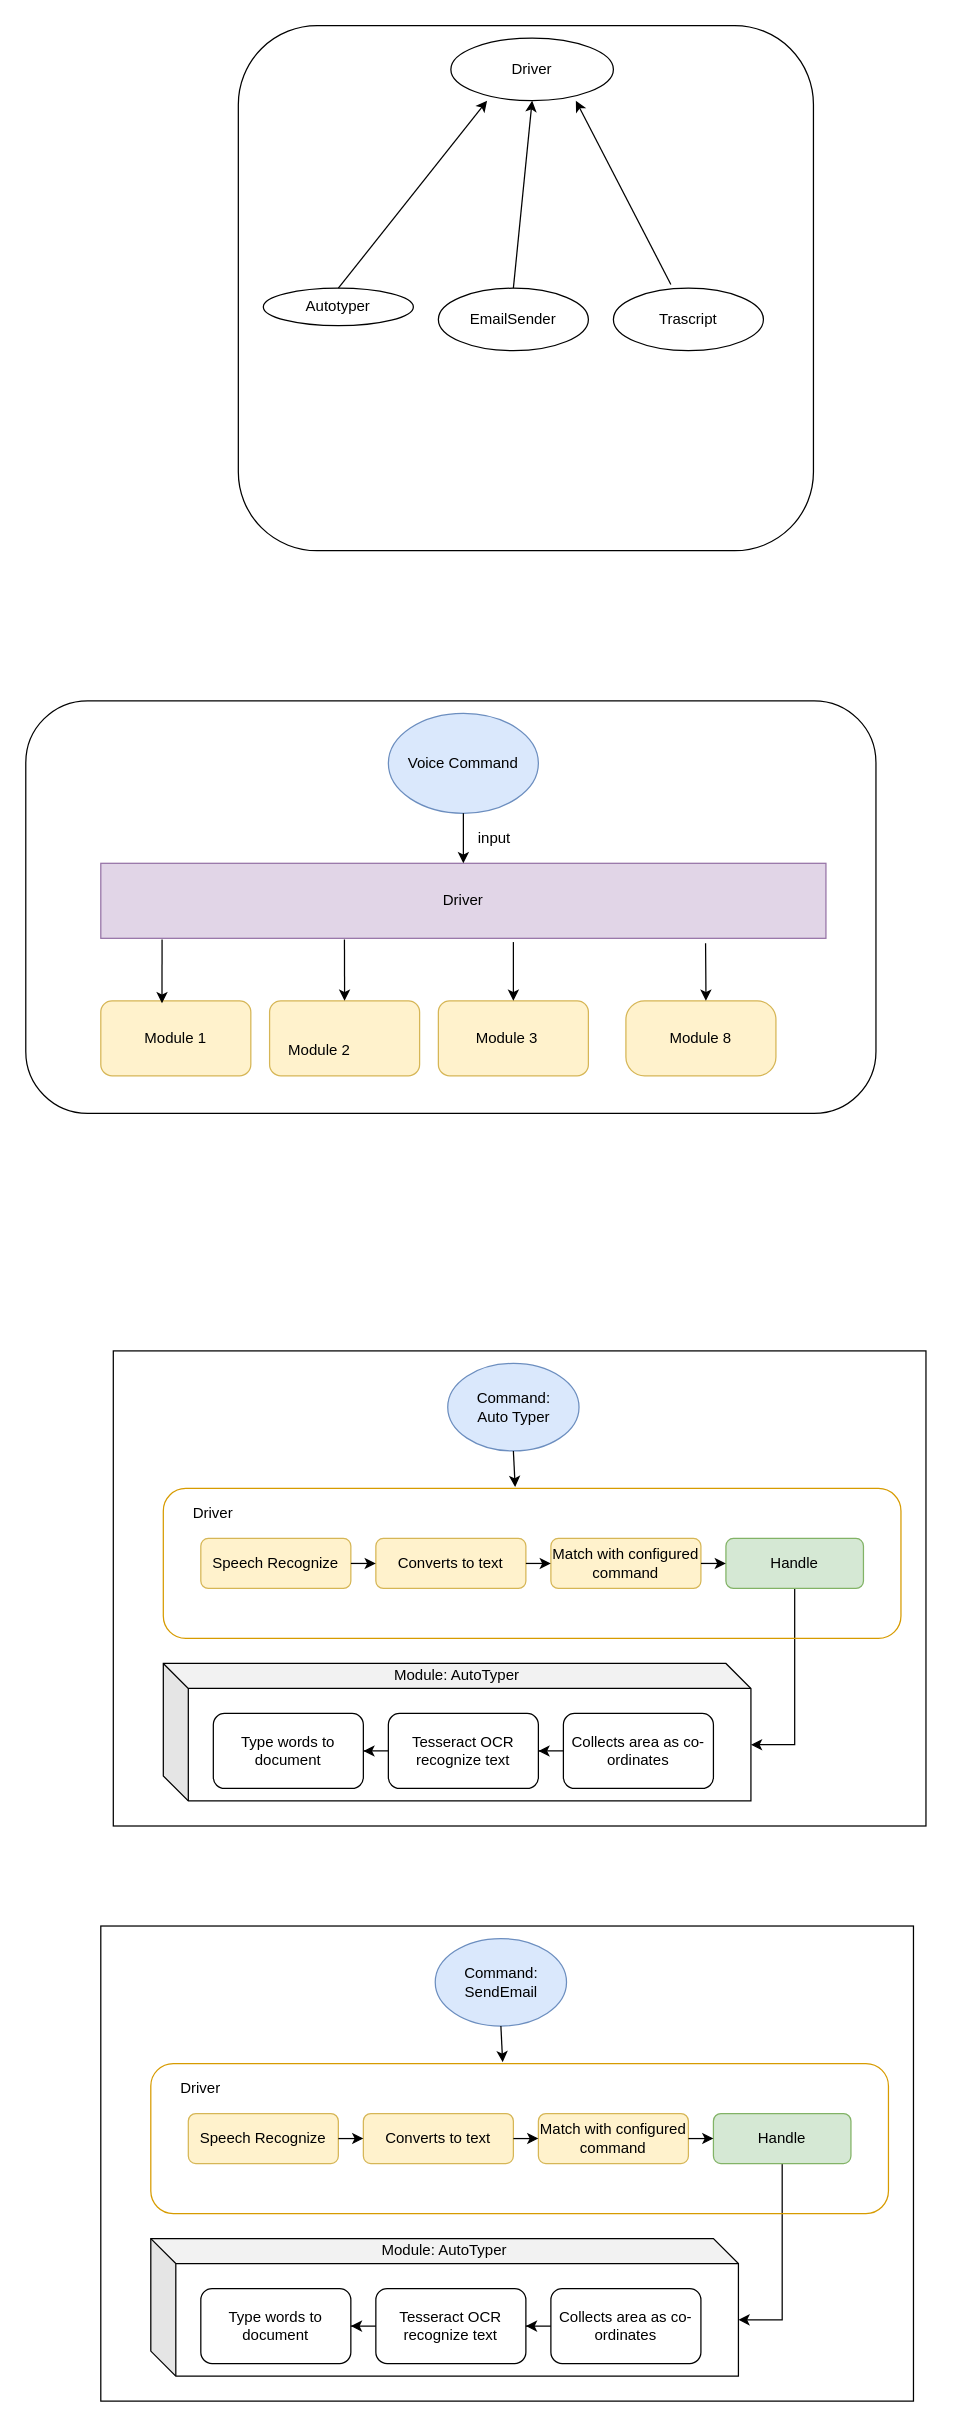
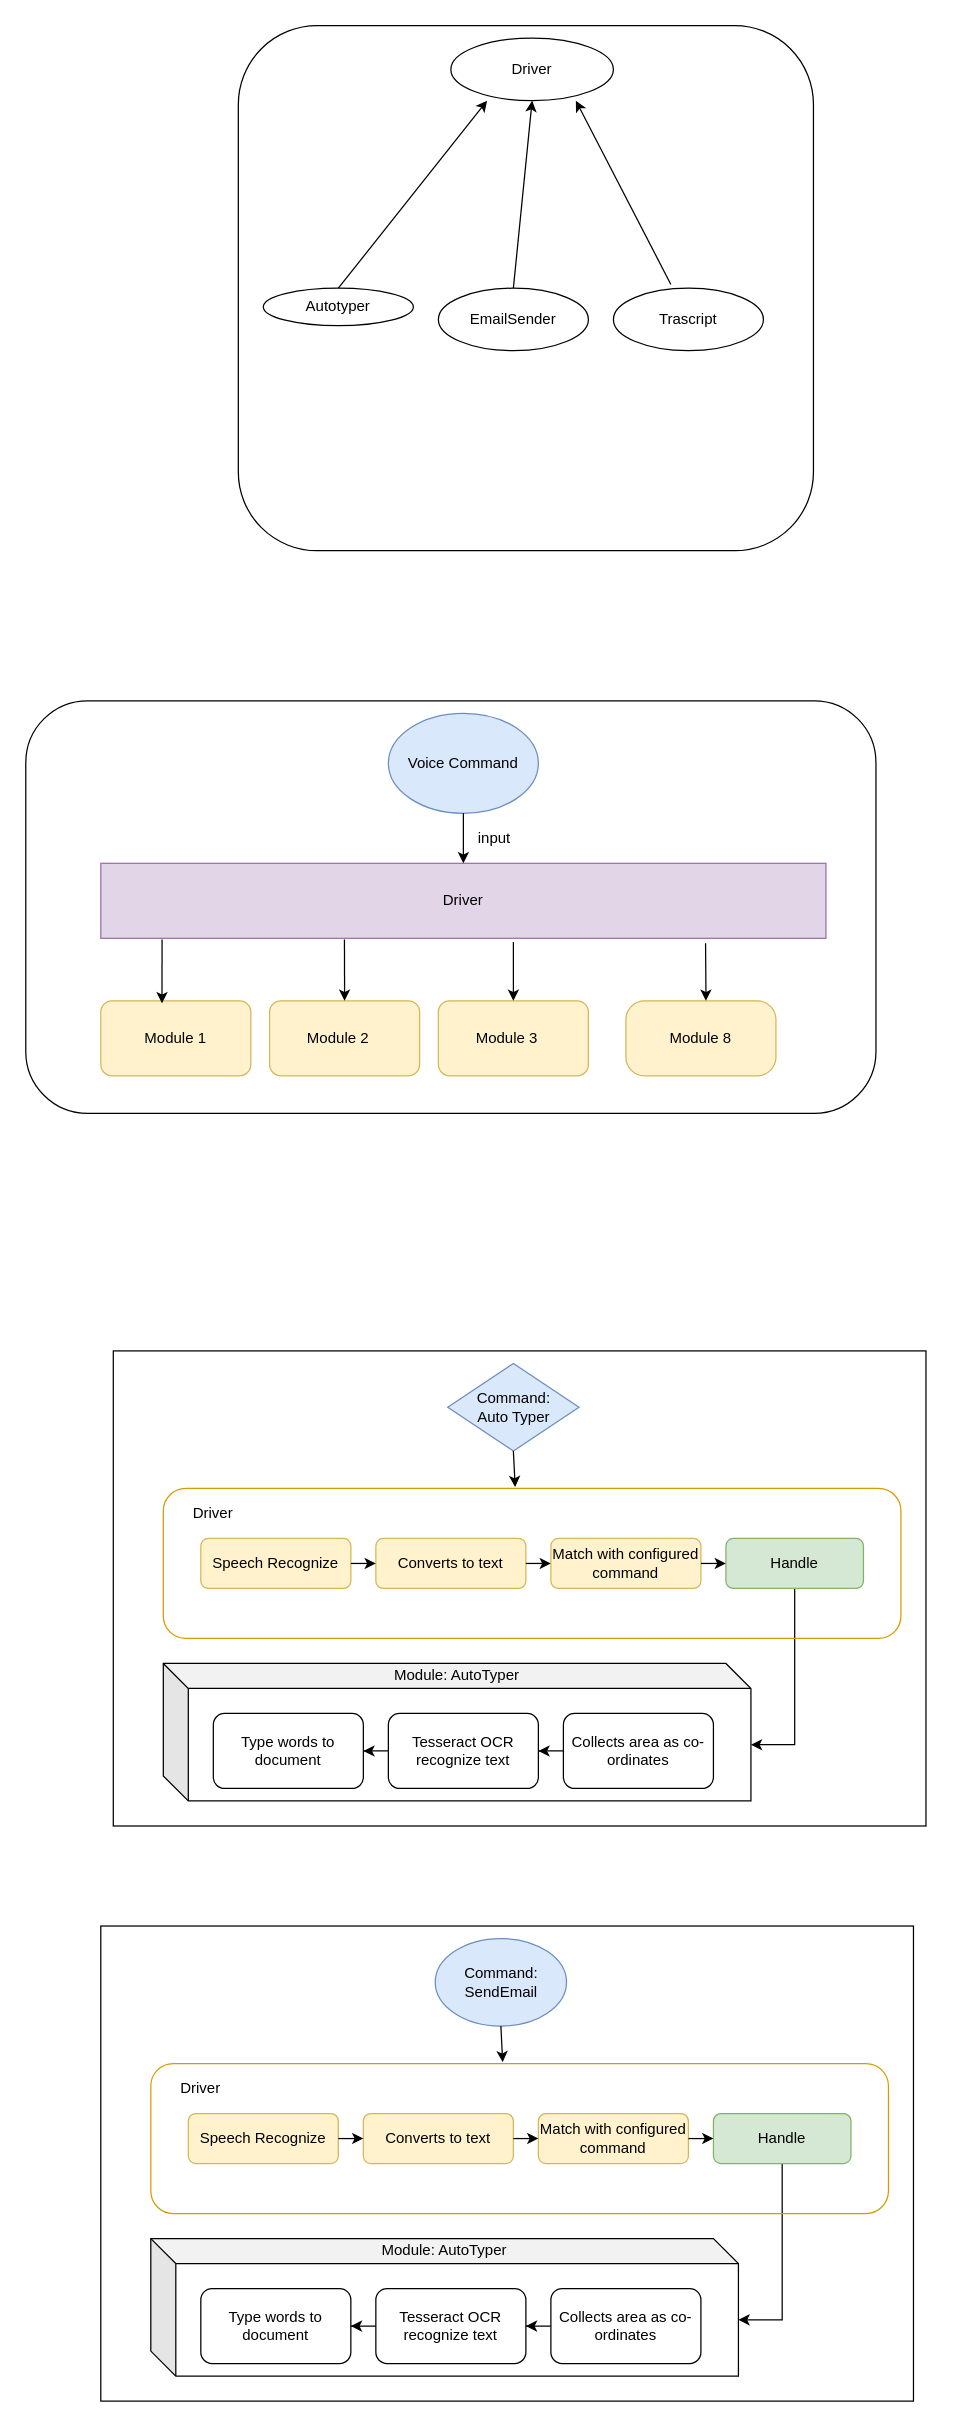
  <mxCell id="0" />
  <mxCell id="1" parent="0" />
  <mxCell id="2" value="" style="rounded=1;whiteSpace=wrap;html=1;" parent="1" vertex="1"><mxGeometry x="190" y="20" width="460" height="420" as="geometry" /></mxCell>
  <mxCell id="3" value="Driver" style="ellipse;whiteSpace=wrap;html=1;" parent="1" vertex="1"><mxGeometry x="360" y="30" width="130" height="50" as="geometry" /></mxCell>
  <mxCell id="4" value="Autotyper" style="ellipse;whiteSpace=wrap;html=1;" parent="1" vertex="1"><mxGeometry x="210" y="230" width="120" height="30" as="geometry" /></mxCell>
  <mxCell id="5" value="EmailSender" style="ellipse;whiteSpace=wrap;html=1;" parent="1" vertex="1"><mxGeometry x="350" y="230" width="120" height="50" as="geometry" /></mxCell>
  <mxCell id="6" value="Trascript" style="ellipse;whiteSpace=wrap;html=1;" parent="1" vertex="1"><mxGeometry x="490" y="230" width="120" height="50" as="geometry" /></mxCell>
  <mxCell id="7" value="" style="endArrow=classic;html=1;exitX=0.5;exitY=0;exitDx=0;exitDy=0;entryX=0.223;entryY=1;entryDx=0;entryDy=0;entryPerimeter=0;" parent="1" source="4" target="3" edge="1"><mxGeometry width="50" height="50" relative="1" as="geometry"><mxPoint x="370" y="230" as="sourcePoint" /><mxPoint x="420" y="180" as="targetPoint" /></mxGeometry></mxCell>
  <mxCell id="8" value="" style="endArrow=classic;html=1;exitX=0.5;exitY=0;exitDx=0;exitDy=0;entryX=0.5;entryY=1;entryDx=0;entryDy=0;" parent="1" source="5" target="3" edge="1"><mxGeometry width="50" height="50" relative="1" as="geometry"><mxPoint x="370" y="230" as="sourcePoint" /><mxPoint x="420" y="180" as="targetPoint" /></mxGeometry></mxCell>
  <mxCell id="9" value="" style="endArrow=classic;html=1;exitX=0.383;exitY=-0.06;exitDx=0;exitDy=0;exitPerimeter=0;entryX=0.769;entryY=1;entryDx=0;entryDy=0;entryPerimeter=0;" parent="1" source="6" target="3" edge="1"><mxGeometry width="50" height="50" relative="1" as="geometry"><mxPoint x="370" y="230" as="sourcePoint" /><mxPoint x="420" y="180" as="targetPoint" /></mxGeometry></mxCell>
  <mxCell id="10" value="" style="rounded=1;whiteSpace=wrap;html=1;" parent="1" vertex="1"><mxGeometry x="20" y="560" width="680" height="330" as="geometry" /></mxCell>
  <mxCell id="11" value="Driver" style="rounded=0;whiteSpace=wrap;html=1;fillColor=#e1d5e7;strokeColor=#9673a6;" parent="1" vertex="1"><mxGeometry x="80" y="690" width="580" height="60" as="geometry" /></mxCell>
  <mxCell id="12" value="" style="rounded=1;whiteSpace=wrap;html=1;fillColor=#fff2cc;strokeColor=#d6b656;" parent="1" vertex="1"><mxGeometry x="80" y="800" width="120" height="60" as="geometry" /></mxCell>
  <mxCell id="13" value="Voice Command" style="ellipse;whiteSpace=wrap;html=1;fillColor=#dae8fc;strokeColor=#6c8ebf;" parent="1" vertex="1"><mxGeometry x="310" y="570" width="120" height="80" as="geometry" /></mxCell>
  <mxCell id="14" value="" style="endArrow=classic;html=1;exitX=0.5;exitY=1;exitDx=0;exitDy=0;entryX=0.5;entryY=0;entryDx=0;entryDy=0;" parent="1" source="13" target="11" edge="1"><mxGeometry width="50" height="50" relative="1" as="geometry"><mxPoint x="370" y="770" as="sourcePoint" /><mxPoint x="420" y="720" as="targetPoint" /></mxGeometry></mxCell>
  <mxCell id="15" value="" style="endArrow=classic;html=1;entryX=0.408;entryY=0.033;entryDx=0;entryDy=0;entryPerimeter=0;" parent="1" target="12" edge="1"><mxGeometry width="50" height="50" relative="1" as="geometry"><mxPoint x="129" y="751" as="sourcePoint" /><mxPoint x="380" y="720" as="targetPoint" /></mxGeometry></mxCell>
  <mxCell id="16" value="input" style="text;html=1;strokeColor=none;fillColor=none;align=center;verticalAlign=middle;whiteSpace=wrap;rounded=0;" parent="1" vertex="1"><mxGeometry x="375" y="660" width="40" height="20" as="geometry" /></mxCell>
  <mxCell id="17" value="Module 1" style="text;html=1;strokeColor=none;fillColor=none;align=center;verticalAlign=middle;whiteSpace=wrap;rounded=0;" parent="1" vertex="1"><mxGeometry x="110" y="820" width="60" height="20" as="geometry" /></mxCell>
  <mxCell id="18" value="" style="rounded=1;whiteSpace=wrap;html=1;fillColor=#fff2cc;strokeColor=#d6b656;" parent="1" vertex="1"><mxGeometry x="215" y="800" width="120" height="60" as="geometry" /></mxCell>
  <mxCell id="19" value="" style="rounded=1;whiteSpace=wrap;html=1;fillColor=#fff2cc;strokeColor=#d6b656;" parent="1" vertex="1"><mxGeometry x="350" y="800" width="120" height="60" as="geometry" /></mxCell>
  <mxCell id="20" value="" style="rounded=1;whiteSpace=wrap;html=1;arcSize=25;fillColor=#fff2cc;strokeColor=#d6b656;" parent="1" vertex="1"><mxGeometry x="500" y="800" width="120" height="60" as="geometry" /></mxCell>
  <mxCell id="21" value="" style="endArrow=classic;html=1;exitX=0.336;exitY=1.017;exitDx=0;exitDy=0;exitPerimeter=0;entryX=0.5;entryY=0;entryDx=0;entryDy=0;" parent="1" source="11" target="18" edge="1"><mxGeometry width="50" height="50" relative="1" as="geometry"><mxPoint x="139.77" y="761.02" as="sourcePoint" /><mxPoint x="138.96" y="811.98" as="targetPoint" /></mxGeometry></mxCell>
- <mxCell id="22" value="Module 2" style="text;html=1;strokeColor=none;fillColor=none;align=center;verticalAlign=middle;whiteSpace=wrap;rounded=0;" parent="1" vertex="1"><mxGeometry x="225" y="830" width="60" height="20" as="geometry" /></mxCell>
+ <mxCell id="22" value="Module 2" style="text;html=1;strokeColor=none;fillColor=none;align=center;verticalAlign=middle;whiteSpace=wrap;rounded=0;" parent="1" vertex="1"><mxGeometry x="240" y="820" width="60" height="20" as="geometry" /></mxCell>
  <mxCell id="23" value="Module 3" style="text;html=1;strokeColor=none;fillColor=none;align=center;verticalAlign=middle;whiteSpace=wrap;rounded=0;" parent="1" vertex="1"><mxGeometry x="375" y="820" width="60" height="20" as="geometry" /></mxCell>
  <mxCell id="24" value="" style="endArrow=classic;html=1;entryX=0.5;entryY=0;entryDx=0;entryDy=0;" parent="1" target="19" edge="1"><mxGeometry width="50" height="50" relative="1" as="geometry"><mxPoint x="410" y="753" as="sourcePoint" /><mxPoint x="285" y="810" as="targetPoint" /></mxGeometry></mxCell>
  <mxCell id="25" value="" style="endArrow=classic;html=1;exitX=0.834;exitY=1.067;exitDx=0;exitDy=0;exitPerimeter=0;" parent="1" source="11" edge="1"><mxGeometry width="50" height="50" relative="1" as="geometry"><mxPoint x="420" y="763" as="sourcePoint" /><mxPoint x="564" y="800" as="targetPoint" /><Array as="points"><mxPoint x="564" y="790" /></Array></mxGeometry></mxCell>
  <mxCell id="26" value="Module 8" style="text;html=1;strokeColor=none;fillColor=none;align=center;verticalAlign=middle;whiteSpace=wrap;rounded=0;" parent="1" vertex="1"><mxGeometry x="530" y="820" width="60" height="20" as="geometry" /></mxCell>
  <mxCell id="27" value="" style="rounded=0;whiteSpace=wrap;html=1;" parent="1" vertex="1"><mxGeometry x="90" y="1080" width="650" height="380" as="geometry" /></mxCell>
- <mxCell id="28" value="Command:&lt;br&gt;Auto Typer" style="ellipse;whiteSpace=wrap;html=1;fillColor=#dae8fc;strokeColor=#6c8ebf;" parent="1" vertex="1"><mxGeometry x="357.5" y="1090" width="105" height="70" as="geometry" /></mxCell>
+ <mxCell id="28" value="Command:&lt;br&gt;Auto Typer" style="rhombus;whiteSpace=wrap;html=1;fillColor=#dae8fc;strokeColor=#6c8ebf;" parent="1" vertex="1"><mxGeometry x="357.5" y="1090" width="105" height="70" as="geometry" /></mxCell>
  <mxCell id="29" value="Speech Recognize" style="rounded=1;whiteSpace=wrap;html=1;fillColor=#fff2cc;strokeColor=#d6b656;" parent="1" vertex="1"><mxGeometry x="160" y="1230" width="120" height="40" as="geometry" /></mxCell>
  <mxCell id="30" value="Converts to text" style="rounded=1;whiteSpace=wrap;html=1;fillColor=#fff2cc;strokeColor=#d6b656;" parent="1" vertex="1"><mxGeometry x="300" y="1230" width="120" height="40" as="geometry" /></mxCell>
  <mxCell id="31" value="" style="endArrow=classic;html=1;entryX=0;entryY=0.5;entryDx=0;entryDy=0;" parent="1" target="30" edge="1"><mxGeometry width="50" height="50" relative="1" as="geometry"><mxPoint x="280" y="1250" as="sourcePoint" /><mxPoint x="340" y="1270" as="targetPoint" /></mxGeometry></mxCell>
  <mxCell id="32" value="Driver" style="text;html=1;strokeColor=none;fillColor=none;align=center;verticalAlign=middle;whiteSpace=wrap;rounded=0;" parent="1" vertex="1"><mxGeometry x="150" y="1200" width="40" height="20" as="geometry" /></mxCell>
  <mxCell id="33" value="Match with configured&lt;br&gt;command" style="rounded=1;whiteSpace=wrap;html=1;fillColor=#fff2cc;strokeColor=#d6b656;" parent="1" vertex="1"><mxGeometry x="440" y="1230" width="120" height="40" as="geometry" /></mxCell>
  <mxCell id="34" value="" style="endArrow=classic;html=1;exitX=1;exitY=0.5;exitDx=0;exitDy=0;entryX=0;entryY=0.5;entryDx=0;entryDy=0;" parent="1" source="30" target="33" edge="1"><mxGeometry width="50" height="50" relative="1" as="geometry"><mxPoint x="350" y="1180" as="sourcePoint" /><mxPoint x="400" y="1130" as="targetPoint" /></mxGeometry></mxCell>
  <mxCell id="35" value="" style="edgeStyle=orthogonalEdgeStyle;rounded=0;orthogonalLoop=1;jettySize=auto;html=1;entryX=0;entryY=0;entryDx=470;entryDy=65;entryPerimeter=0;" parent="1" source="36" target="39" edge="1"><mxGeometry relative="1" as="geometry" /></mxCell>
  <mxCell id="36" value="Handle" style="rounded=1;whiteSpace=wrap;html=1;fillColor=#d5e8d4;strokeColor=#82b366;" parent="1" vertex="1"><mxGeometry x="580" y="1230" width="110" height="40" as="geometry" /></mxCell>
  <mxCell id="37" value="" style="endArrow=classic;html=1;exitX=1;exitY=0.5;exitDx=0;exitDy=0;entryX=0;entryY=0.5;entryDx=0;entryDy=0;" parent="1" source="33" target="36" edge="1"><mxGeometry width="50" height="50" relative="1" as="geometry"><mxPoint x="370" y="1290" as="sourcePoint" /><mxPoint x="420" y="1240" as="targetPoint" /></mxGeometry></mxCell>
  <mxCell id="38" value="" style="rounded=1;whiteSpace=wrap;html=1;strokeColor=#d79b00;fillColor=none;" parent="1" vertex="1"><mxGeometry x="130" y="1190" width="590" height="120" as="geometry" /></mxCell>
  <mxCell id="39" value="" style="shape=cube;whiteSpace=wrap;html=1;boundedLbl=1;backgroundOutline=1;darkOpacity=0.05;darkOpacity2=0.1;fillColor=none;" parent="1" vertex="1"><mxGeometry x="130" y="1330" width="470" height="110" as="geometry" /></mxCell>
  <mxCell id="40" value="" style="edgeStyle=orthogonalEdgeStyle;rounded=0;orthogonalLoop=1;jettySize=auto;html=1;" parent="1" source="41" target="43" edge="1"><mxGeometry relative="1" as="geometry" /></mxCell>
  <mxCell id="41" value="Collects area as co-ordinates" style="rounded=1;whiteSpace=wrap;html=1;fillColor=none;" parent="1" vertex="1"><mxGeometry x="450" y="1370" width="120" height="60" as="geometry" /></mxCell>
  <mxCell id="42" value="" style="edgeStyle=orthogonalEdgeStyle;rounded=0;orthogonalLoop=1;jettySize=auto;html=1;" parent="1" source="43" target="44" edge="1"><mxGeometry relative="1" as="geometry" /></mxCell>
  <mxCell id="43" value="Tesseract OCR&lt;br&gt;recognize text" style="rounded=1;whiteSpace=wrap;html=1;fillColor=none;" parent="1" vertex="1"><mxGeometry x="310" y="1370" width="120" height="60" as="geometry" /></mxCell>
  <mxCell id="44" value="Type words to document" style="rounded=1;whiteSpace=wrap;html=1;fillColor=none;" parent="1" vertex="1"><mxGeometry x="170" y="1370" width="120" height="60" as="geometry" /></mxCell>
  <mxCell id="45" value="Module: AutoTyper" style="text;html=1;strokeColor=none;fillColor=none;align=center;verticalAlign=middle;whiteSpace=wrap;rounded=0;" parent="1" vertex="1"><mxGeometry x="290" y="1330" width="150" height="20" as="geometry" /></mxCell>
  <mxCell id="46" value="" style="endArrow=classic;html=1;exitX=0.5;exitY=1;exitDx=0;exitDy=0;entryX=0.477;entryY=-0.009;entryDx=0;entryDy=0;entryPerimeter=0;" parent="1" source="28" target="38" edge="1"><mxGeometry width="50" height="50" relative="1" as="geometry"><mxPoint x="400" y="1260" as="sourcePoint" /><mxPoint x="408" y="1180" as="targetPoint" /></mxGeometry></mxCell>
  <mxCell id="47" value="" style="rounded=0;whiteSpace=wrap;html=1;" vertex="1" parent="1"><mxGeometry x="80" y="1540" width="650" height="380" as="geometry" /></mxCell>
  <mxCell id="48" value="Command:&lt;br&gt;SendEmail" style="ellipse;whiteSpace=wrap;html=1;fillColor=#dae8fc;strokeColor=#6c8ebf;" vertex="1" parent="1"><mxGeometry x="347.5" y="1550" width="105" height="70" as="geometry" /></mxCell>
  <mxCell id="49" value="Speech Recognize" style="rounded=1;whiteSpace=wrap;html=1;fillColor=#fff2cc;strokeColor=#d6b656;" vertex="1" parent="1"><mxGeometry x="150" y="1690" width="120" height="40" as="geometry" /></mxCell>
  <mxCell id="50" value="Converts to text" style="rounded=1;whiteSpace=wrap;html=1;fillColor=#fff2cc;strokeColor=#d6b656;" vertex="1" parent="1"><mxGeometry x="290" y="1690" width="120" height="40" as="geometry" /></mxCell>
  <mxCell id="51" value="" style="endArrow=classic;html=1;entryX=0;entryY=0.5;entryDx=0;entryDy=0;" edge="1" parent="1" target="50"><mxGeometry width="50" height="50" relative="1" as="geometry"><mxPoint x="270" y="1710" as="sourcePoint" /><mxPoint x="330" y="1730" as="targetPoint" /></mxGeometry></mxCell>
  <mxCell id="52" value="Driver" style="text;html=1;strokeColor=none;fillColor=none;align=center;verticalAlign=middle;whiteSpace=wrap;rounded=0;" vertex="1" parent="1"><mxGeometry x="140" y="1660" width="40" height="20" as="geometry" /></mxCell>
  <mxCell id="53" value="Match with configured&lt;br&gt;command" style="rounded=1;whiteSpace=wrap;html=1;fillColor=#fff2cc;strokeColor=#d6b656;" vertex="1" parent="1"><mxGeometry x="430" y="1690" width="120" height="40" as="geometry" /></mxCell>
  <mxCell id="54" value="" style="endArrow=classic;html=1;exitX=1;exitY=0.5;exitDx=0;exitDy=0;entryX=0;entryY=0.5;entryDx=0;entryDy=0;" edge="1" parent="1" source="50" target="53"><mxGeometry width="50" height="50" relative="1" as="geometry"><mxPoint x="340" y="1640" as="sourcePoint" /><mxPoint x="390" y="1590" as="targetPoint" /></mxGeometry></mxCell>
  <mxCell id="55" value="" style="edgeStyle=orthogonalEdgeStyle;rounded=0;orthogonalLoop=1;jettySize=auto;html=1;entryX=0;entryY=0;entryDx=470;entryDy=65;entryPerimeter=0;" edge="1" parent="1" source="56" target="59"><mxGeometry relative="1" as="geometry" /></mxCell>
  <mxCell id="56" value="Handle" style="rounded=1;whiteSpace=wrap;html=1;fillColor=#d5e8d4;strokeColor=#82b366;" vertex="1" parent="1"><mxGeometry x="570" y="1690" width="110" height="40" as="geometry" /></mxCell>
  <mxCell id="57" value="" style="endArrow=classic;html=1;exitX=1;exitY=0.5;exitDx=0;exitDy=0;entryX=0;entryY=0.5;entryDx=0;entryDy=0;" edge="1" parent="1" source="53" target="56"><mxGeometry width="50" height="50" relative="1" as="geometry"><mxPoint x="360" y="1750" as="sourcePoint" /><mxPoint x="410" y="1700" as="targetPoint" /></mxGeometry></mxCell>
  <mxCell id="58" value="" style="rounded=1;whiteSpace=wrap;html=1;strokeColor=#d79b00;fillColor=none;" vertex="1" parent="1"><mxGeometry x="120" y="1650" width="590" height="120" as="geometry" /></mxCell>
  <mxCell id="59" value="" style="shape=cube;whiteSpace=wrap;html=1;boundedLbl=1;backgroundOutline=1;darkOpacity=0.05;darkOpacity2=0.1;fillColor=none;" vertex="1" parent="1"><mxGeometry x="120" y="1790" width="470" height="110" as="geometry" /></mxCell>
  <mxCell id="60" value="" style="edgeStyle=orthogonalEdgeStyle;rounded=0;orthogonalLoop=1;jettySize=auto;html=1;" edge="1" parent="1" source="61" target="63"><mxGeometry relative="1" as="geometry" /></mxCell>
  <mxCell id="61" value="Collects area as co-ordinates" style="rounded=1;whiteSpace=wrap;html=1;fillColor=none;" vertex="1" parent="1"><mxGeometry x="440" y="1830" width="120" height="60" as="geometry" /></mxCell>
  <mxCell id="62" value="" style="edgeStyle=orthogonalEdgeStyle;rounded=0;orthogonalLoop=1;jettySize=auto;html=1;" edge="1" parent="1" source="63" target="64"><mxGeometry relative="1" as="geometry" /></mxCell>
  <mxCell id="63" value="Tesseract OCR&lt;br&gt;recognize text" style="rounded=1;whiteSpace=wrap;html=1;fillColor=none;" vertex="1" parent="1"><mxGeometry x="300" y="1830" width="120" height="60" as="geometry" /></mxCell>
  <mxCell id="64" value="Type words to document" style="rounded=1;whiteSpace=wrap;html=1;fillColor=none;" vertex="1" parent="1"><mxGeometry x="160" y="1830" width="120" height="60" as="geometry" /></mxCell>
  <mxCell id="65" value="Module: AutoTyper" style="text;html=1;strokeColor=none;fillColor=none;align=center;verticalAlign=middle;whiteSpace=wrap;rounded=0;" vertex="1" parent="1"><mxGeometry x="280" y="1790" width="150" height="20" as="geometry" /></mxCell>
  <mxCell id="66" value="" style="endArrow=classic;html=1;exitX=0.5;exitY=1;exitDx=0;exitDy=0;entryX=0.477;entryY=-0.009;entryDx=0;entryDy=0;entryPerimeter=0;" edge="1" parent="1" source="48" target="58"><mxGeometry width="50" height="50" relative="1" as="geometry"><mxPoint x="390" y="1720" as="sourcePoint" /><mxPoint x="398" y="1640" as="targetPoint" /></mxGeometry></mxCell>
